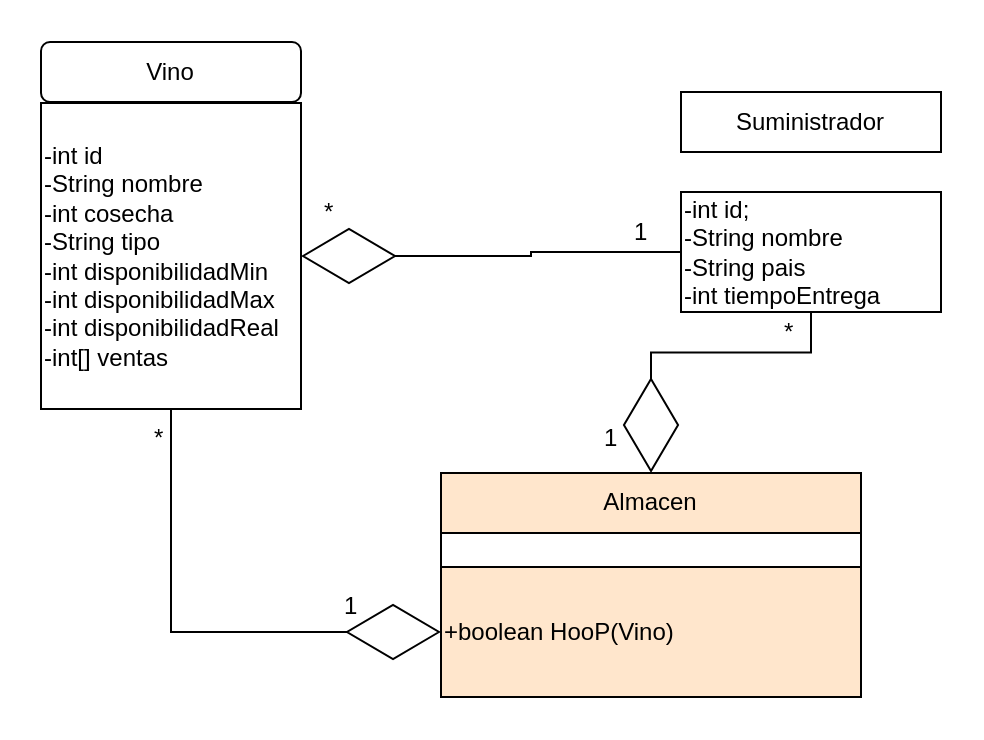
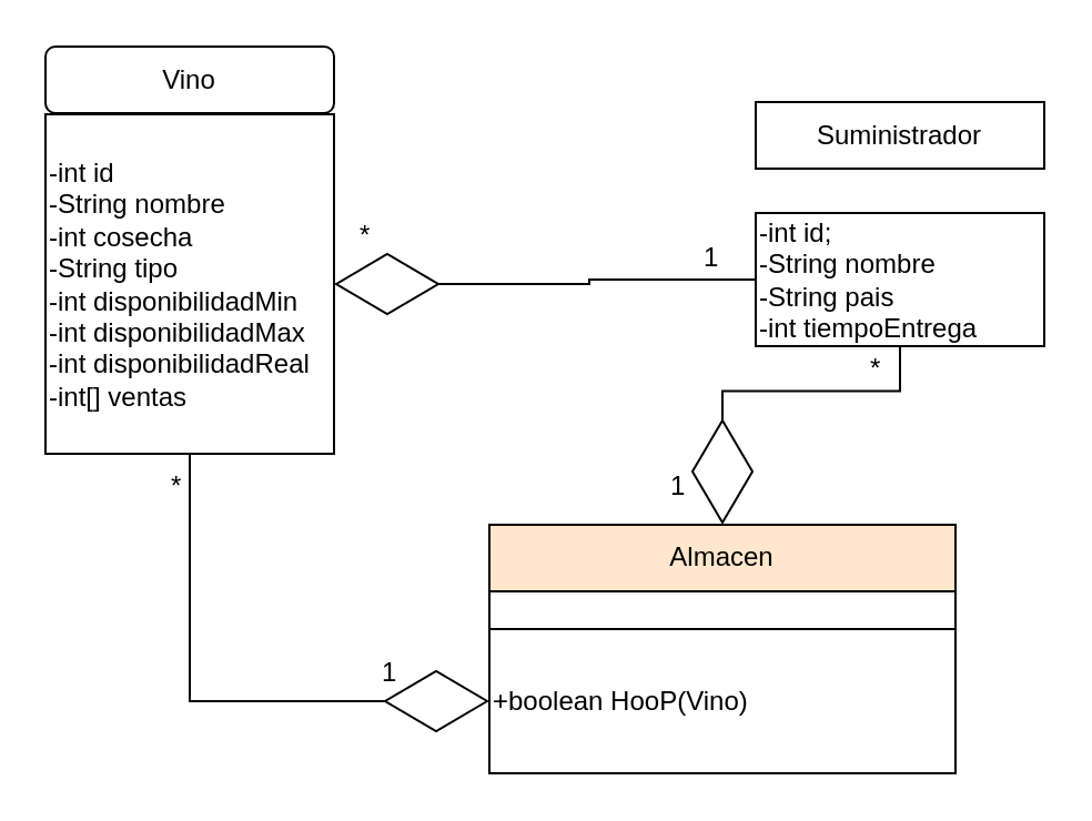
  <mxCell id="0" />
  <mxCell id="1" parent="0" />
  <mxCell id="2" value="Vino" style="whiteSpace=wrap;html=1;rounded=1;" parent="1" vertex="1"><mxGeometry x="20" y="20.5" width="130" height="30" as="geometry" /></mxCell>
  <mxCell id="3" style="edgeStyle=orthogonalEdgeStyle;rounded=0;orthogonalLoop=1;jettySize=auto;html=1;exitX=0.5;exitY=1;exitDx=0;exitDy=0;entryX=0;entryY=0.5;entryDx=0;entryDy=0;endArrow=diamondThin;endFill=0;endSize=45;strokeColor=#000000;" parent="1" source="4" target="11" edge="1"><mxGeometry relative="1" as="geometry"><mxPoint x="85" y="253" as="sourcePoint" /></mxGeometry></mxCell>
  <mxCell id="4" value="-int id&lt;br&gt;-String nombre&lt;br&gt;-int cosecha&lt;br&gt;-String tipo&lt;br&gt;-int disponibilidadMin&lt;br&gt;-int disponibilidadMax&lt;br&gt;-int disponibilidadReal&lt;br&gt;-int[] ventas" style="rounded=0;whiteSpace=wrap;html=1;align=left;" parent="1" vertex="1"><mxGeometry x="20" y="51" width="130" height="153" as="geometry" /></mxCell>
  <mxCell id="5" value="Suministrador" style="rounded=0;whiteSpace=wrap;html=1;" parent="1" vertex="1"><mxGeometry x="340" y="45.5" width="130" height="30" as="geometry" /></mxCell>
  <mxCell id="6" style="edgeStyle=orthogonalEdgeStyle;rounded=0;orthogonalLoop=1;jettySize=auto;html=1;exitX=0.5;exitY=1;exitDx=0;exitDy=0;entryX=0.5;entryY=0;entryDx=0;entryDy=0;endArrow=diamondThin;endFill=0;endSize=45;strokeColor=#000000;" parent="1" source="8" target="9" edge="1"><mxGeometry relative="1" as="geometry" /></mxCell>
  <mxCell id="7" style="edgeStyle=orthogonalEdgeStyle;rounded=0;orthogonalLoop=1;jettySize=auto;html=1;exitX=0;exitY=0.5;exitDx=0;exitDy=0;entryX=1;entryY=0.5;entryDx=0;entryDy=0;endArrow=diamondThin;endFill=0;endSize=45;" parent="1" source="8" target="4" edge="1"><mxGeometry relative="1" as="geometry" /></mxCell>
  <mxCell id="8" value="-int id;&lt;br&gt;-String nombre&lt;br&gt;-String pais&lt;br&gt;-int tiempoEntrega" style="rounded=0;whiteSpace=wrap;html=1;align=left;" parent="1" vertex="1"><mxGeometry x="340" y="95.5" width="130" height="60" as="geometry" /></mxCell>
  <mxCell id="9" value="Almacen" style="rounded=0;whiteSpace=wrap;html=1;fillColor=#ffe6cc;" parent="1" vertex="1"><mxGeometry x="220" y="236" width="210" height="30" as="geometry" /></mxCell>
  <mxCell id="10" value="" style="rounded=0;whiteSpace=wrap;html=1;align=left;" parent="1" vertex="1"><mxGeometry x="220" y="266" width="210" height="17" as="geometry" /></mxCell>
- <mxCell id="11" value="+boolean HooP(Vino)" style="rounded=0;whiteSpace=wrap;html=1;align=left;fillColor=#ffe6cc;" parent="1" vertex="1"><mxGeometry x="220" y="283" width="210" height="65" as="geometry" /></mxCell>
+ <mxCell id="11" value="+boolean HooP(Vino)" style="rounded=0;whiteSpace=wrap;html=1;align=left;" parent="1" vertex="1"><mxGeometry x="220" y="283" width="210" height="65" as="geometry" /></mxCell>
  <mxCell id="12" value="1&lt;br&gt;" style="text;html=1;resizable=0;points=[];autosize=1;align=left;verticalAlign=top;spacingTop=-4;" parent="1" vertex="1"><mxGeometry x="300" y="208.5" width="20" height="20" as="geometry" /></mxCell>
  <mxCell id="13" value="1&lt;br&gt;" style="text;html=1;resizable=0;points=[];autosize=1;align=left;verticalAlign=top;spacingTop=-4;" parent="1" vertex="1"><mxGeometry x="170" y="293" width="20" height="20" as="geometry" /></mxCell>
  <mxCell id="14" value="*&lt;br&gt;" style="text;html=1;resizable=0;points=[];autosize=1;align=left;verticalAlign=top;spacingTop=-4;" parent="1" vertex="1"><mxGeometry x="390" y="156" width="20" height="20" as="geometry" /></mxCell>
  <mxCell id="15" value="*" style="text;html=1;resizable=0;points=[];autosize=1;align=left;verticalAlign=top;spacingTop=-4;" parent="1" vertex="1"><mxGeometry x="75" y="208.5" width="20" height="20" as="geometry" /></mxCell>
  <mxCell id="16" value="1" style="text;html=1;resizable=0;points=[];autosize=1;align=left;verticalAlign=top;spacingTop=-4;" parent="1" vertex="1"><mxGeometry x="315" y="105.5" width="20" height="20" as="geometry" /></mxCell>
  <mxCell id="17" value="*" style="text;html=1;resizable=0;points=[];autosize=1;align=left;verticalAlign=top;spacingTop=-4;" parent="1" vertex="1"><mxGeometry x="160" y="95.5" width="20" height="20" as="geometry" /></mxCell>
